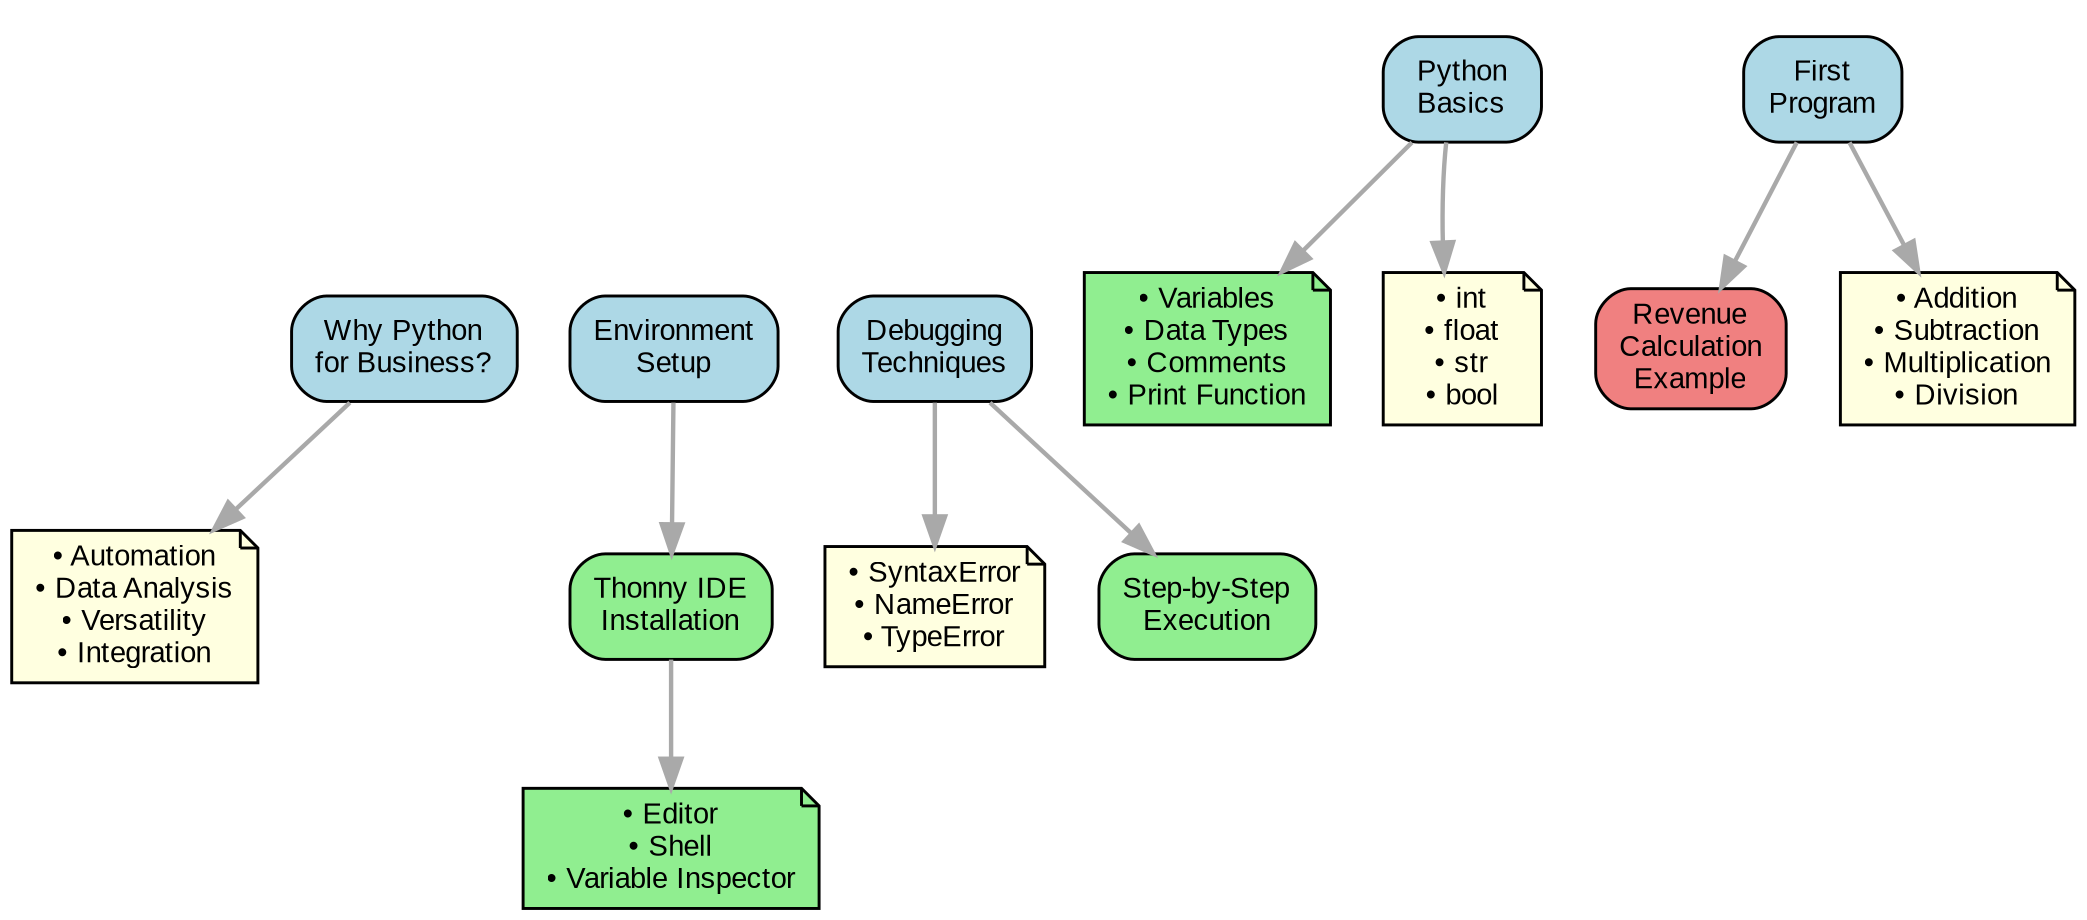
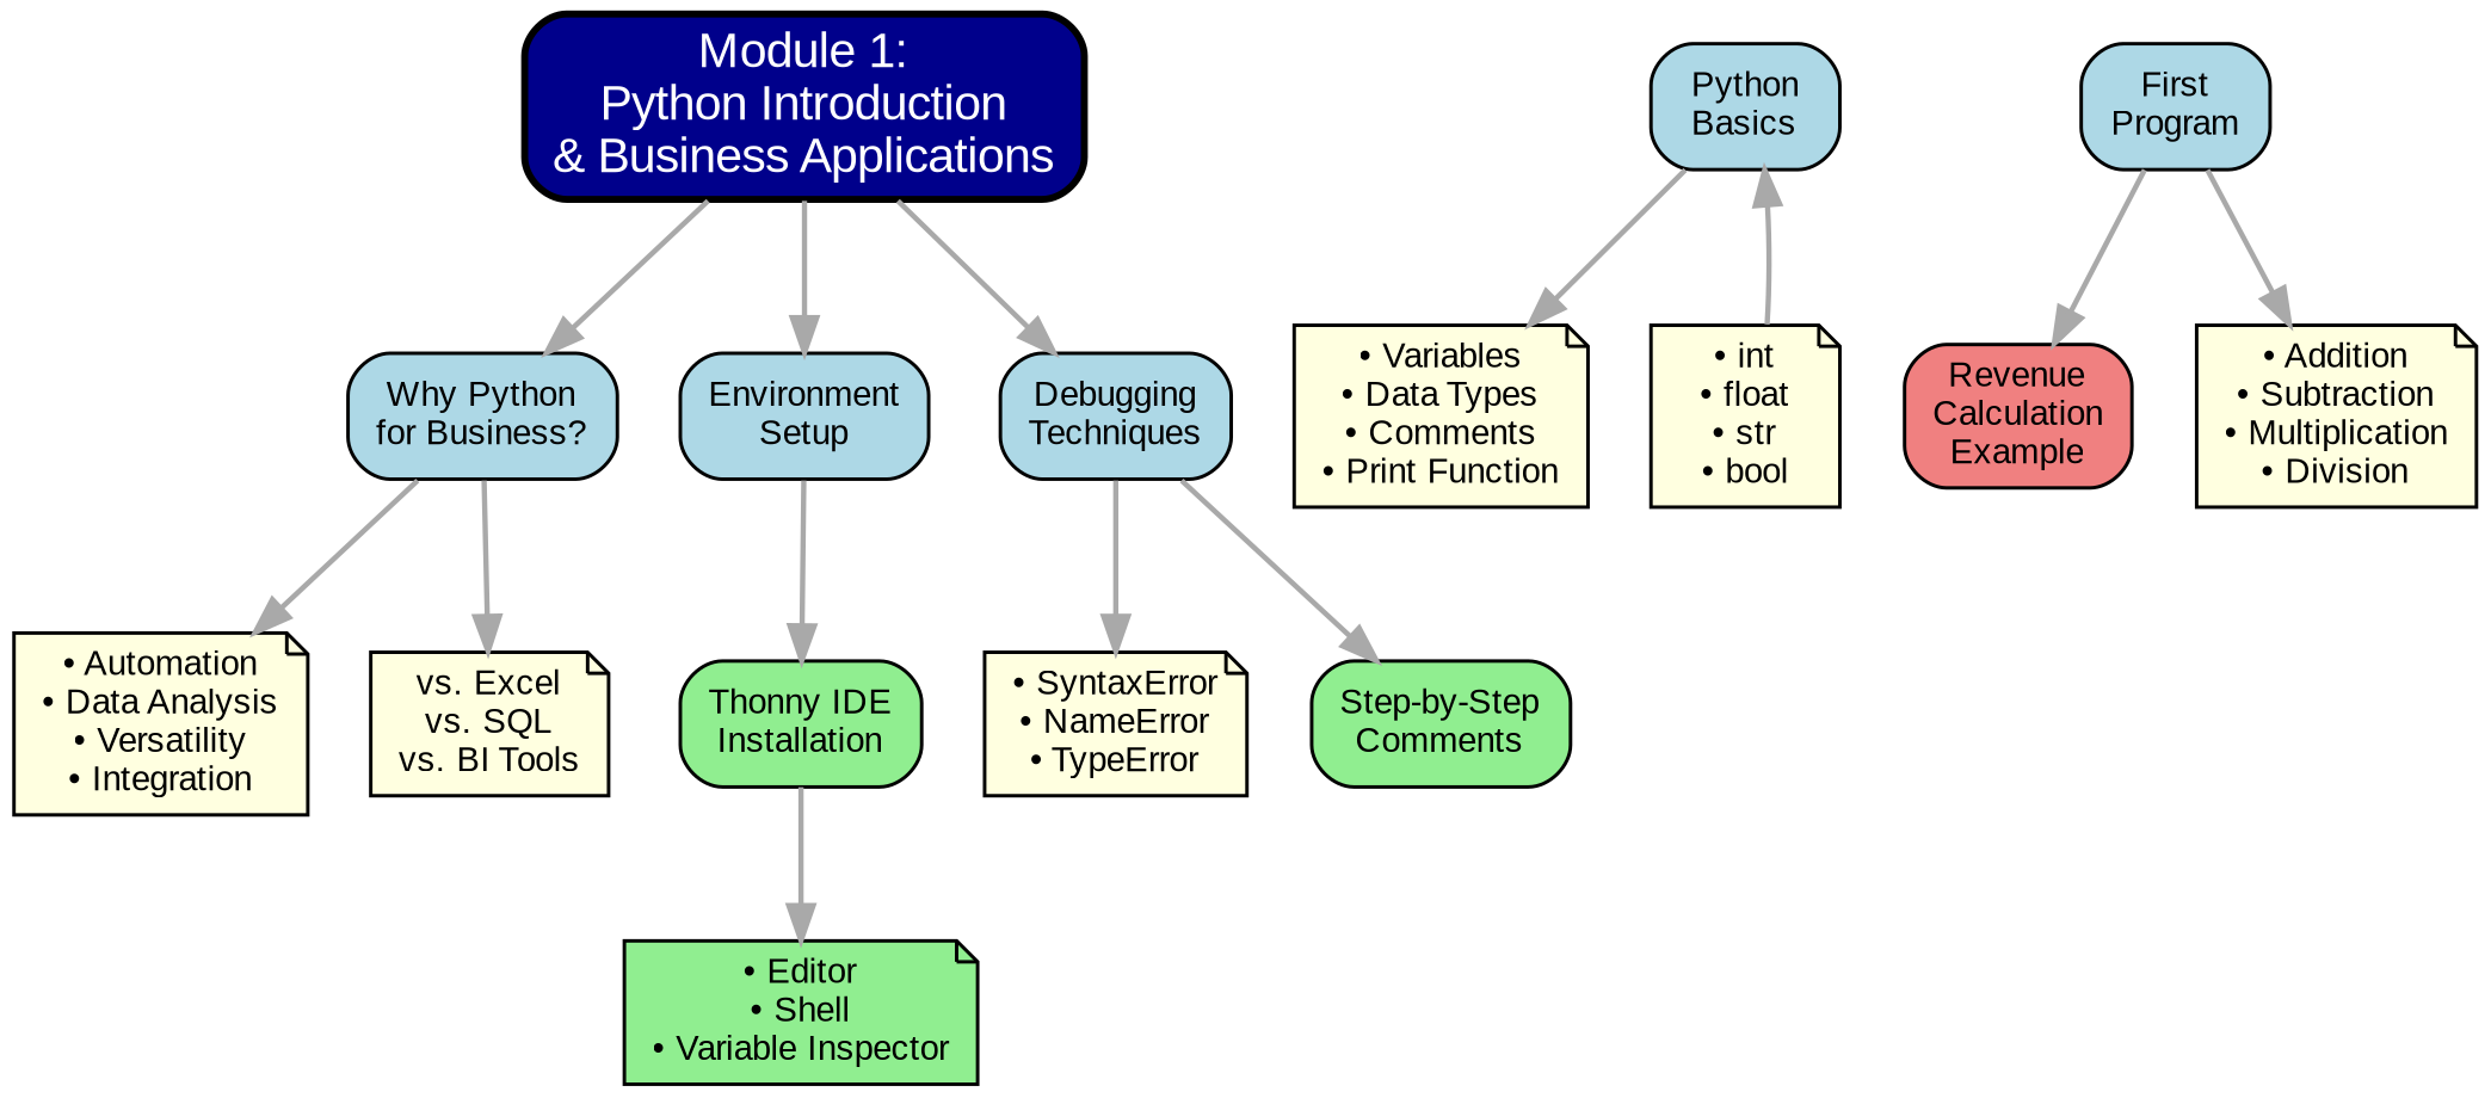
  digraph {
    rankdir=TB
    node [fillcolor=lightyellow fontname=Arial fontsize=10 shape=box style="rounded,filled"]
    edge [color=darkgray penwidth=1.5]
+   n1 [fillcolor=darkblue fontcolor=white fontsize=14 label="Module 1:\nPython Introduction\n& Business Applications" penwidth=2]
    n2 [fillcolor=lightblue label="Why Python\nfor Business?"]
    n3 [fillcolor=lightblue label="Environment\nSetup"]
    n4 [fillcolor=lightblue label="Debugging\nTechniques"]
    n5 [label="• Automation\n• Data Analysis\n• Versatility\n• Integration" shape=note]
+   n6 [label="vs. Excel\nvs. SQL\nvs. BI Tools" shape=note]
    n7 [fillcolor=lightgreen label="Thonny IDE\nInstallation"]
    n8 [fillcolor=lightblue label="Python\nBasics"]
-   n9 [fillcolor=lightgreen label="• Variables\n• Data Types\n• Comments\n• Print Function" shape=note]
+   n9 [label="• Variables\n• Data Types\n• Comments\n• Print Function" shape=note]
    n10 [label="• int\n• float\n• str\n• bool" shape=note]
    n11 [fillcolor=lightblue label="First\nProgram"]
    n12 [fillcolor=lightcoral label="Revenue\nCalculation\nExample"]
    n13 [label="• Addition\n• Subtraction\n• Multiplication\n• Division" shape=note]
    n14 [label="• SyntaxError\n• NameError\n• TypeError" shape=note]
-   n15 [fillcolor=lightgreen label="Step-by-Step\nExecution"]
+   n15 [fillcolor=lightgreen label="Step-by-Step\nComments"]
    n16 [fillcolor=lightgreen label="• Editor\n• Shell\n• Variable Inspector" shape=note]
+   n1 -> n2
+   n1 -> n3
+   n1 -> n4
    n2 -> n5
+   n2 -> n6
    n3 -> n7
    n4 -> n14
    n4 -> n15
    n7 -> n16
    n8 -> n9
-   n8 -> n10
+   n10 -> n8
    n11 -> n12
    n11 -> n13
  }
